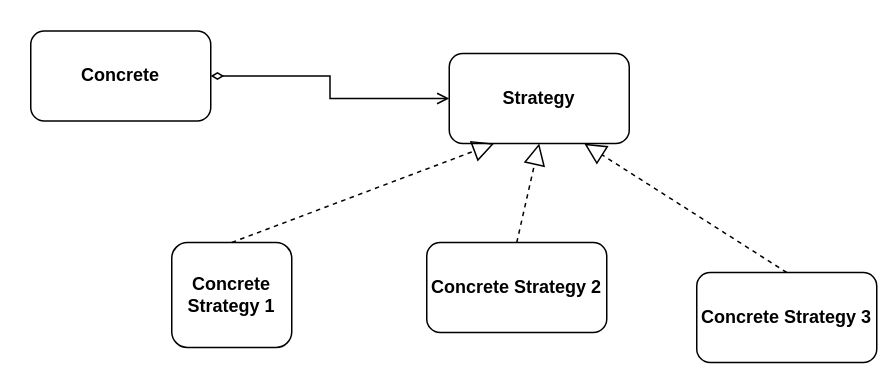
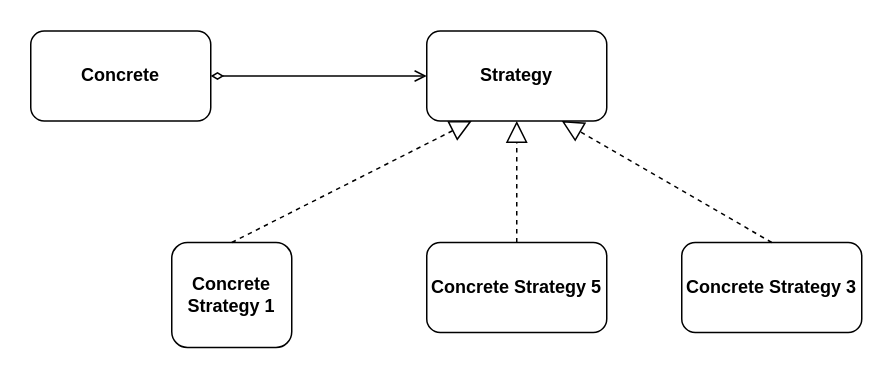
  <mxCell id="0" />
  <mxCell id="1" parent="0" />
  <mxCell id="2" value="Concrete Strategy 1" style="rounded=1;whiteSpace=wrap;html=1;fontStyle=1" vertex="1" parent="1"><mxGeometry x="114" y="161" width="80" height="70" as="geometry" /></mxCell>
  <mxCell id="3" style="edgeStyle=orthogonalEdgeStyle;rounded=0;orthogonalLoop=1;jettySize=auto;html=1;exitX=1;exitY=0.5;exitDx=0;exitDy=0;entryX=0;entryY=0.5;entryDx=0;entryDy=0;endArrow=open;endFill=0;startArrow=diamondThin;startFill=0;" edge="1" parent="1" source="4" target="7"><mxGeometry relative="1" as="geometry" /></mxCell>
  <mxCell id="4" value="Concrete" style="rounded=1;whiteSpace=wrap;html=1;fontStyle=1" vertex="1" parent="1"><mxGeometry x="20" y="20" width="120" height="60" as="geometry" /></mxCell>
- <mxCell id="5" value="&lt;span&gt;Concrete Strategy 2&lt;/span&gt;" style="rounded=1;whiteSpace=wrap;html=1;fontStyle=1" vertex="1" parent="1"><mxGeometry x="284" y="161" width="120" height="60" as="geometry" /></mxCell>
- <mxCell id="6" value="&lt;span&gt;Concrete Strategy 3&lt;/span&gt;" style="rounded=1;whiteSpace=wrap;html=1;fontStyle=1" vertex="1" parent="1"><mxGeometry x="464" y="181" width="120" height="60" as="geometry" /></mxCell>
- <mxCell id="7" value="Strategy" style="rounded=1;whiteSpace=wrap;html=1;fontStyle=1" vertex="1" parent="1"><mxGeometry x="299" y="35" width="120" height="60" as="geometry" /></mxCell>
+ <mxCell id="5" value="&lt;span&gt;Concrete Strategy 5&lt;/span&gt;" style="rounded=1;whiteSpace=wrap;html=1;fontStyle=1" vertex="1" parent="1"><mxGeometry x="284" y="161" width="120" height="60" as="geometry" /></mxCell>
+ <mxCell id="6" value="&lt;span&gt;Concrete Strategy 3&lt;/span&gt;" style="rounded=1;whiteSpace=wrap;html=1;fontStyle=1" vertex="1" parent="1"><mxGeometry x="454" y="161" width="120" height="60" as="geometry" /></mxCell>
+ <mxCell id="7" value="Strategy" style="rounded=1;whiteSpace=wrap;html=1;fontStyle=1" vertex="1" parent="1"><mxGeometry x="284" y="20" width="120" height="60" as="geometry" /></mxCell>
  <mxCell id="8" value="" style="endArrow=block;dashed=1;endFill=0;endSize=12;html=1;entryX=0.25;entryY=1;entryDx=0;entryDy=0;exitX=0.5;exitY=0;exitDx=0;exitDy=0;" edge="1" parent="1" source="2" target="7"><mxGeometry width="160" relative="1" as="geometry"><mxPoint x="-36" y="330" as="sourcePoint" /><mxPoint x="124" y="330" as="targetPoint" /></mxGeometry></mxCell>
  <mxCell id="9" value="" style="endArrow=block;dashed=1;endFill=0;endSize=12;html=1;entryX=0.5;entryY=1;entryDx=0;entryDy=0;exitX=0.5;exitY=0;exitDx=0;exitDy=0;" edge="1" parent="1" source="5" target="7"><mxGeometry width="160" relative="1" as="geometry"><mxPoint x="184.345" y="260.241" as="sourcePoint" /><mxPoint x="354" y="89.897" as="targetPoint" /></mxGeometry></mxCell>
  <mxCell id="10" value="" style="endArrow=block;dashed=1;endFill=0;endSize=12;html=1;exitX=0.5;exitY=0;exitDx=0;exitDy=0;entryX=0.75;entryY=1;entryDx=0;entryDy=0;" edge="1" parent="1" source="6" target="7"><mxGeometry width="160" relative="1" as="geometry"><mxPoint x="194.345" y="270.241" as="sourcePoint" /><mxPoint x="344" y="80" as="targetPoint" /></mxGeometry></mxCell>
